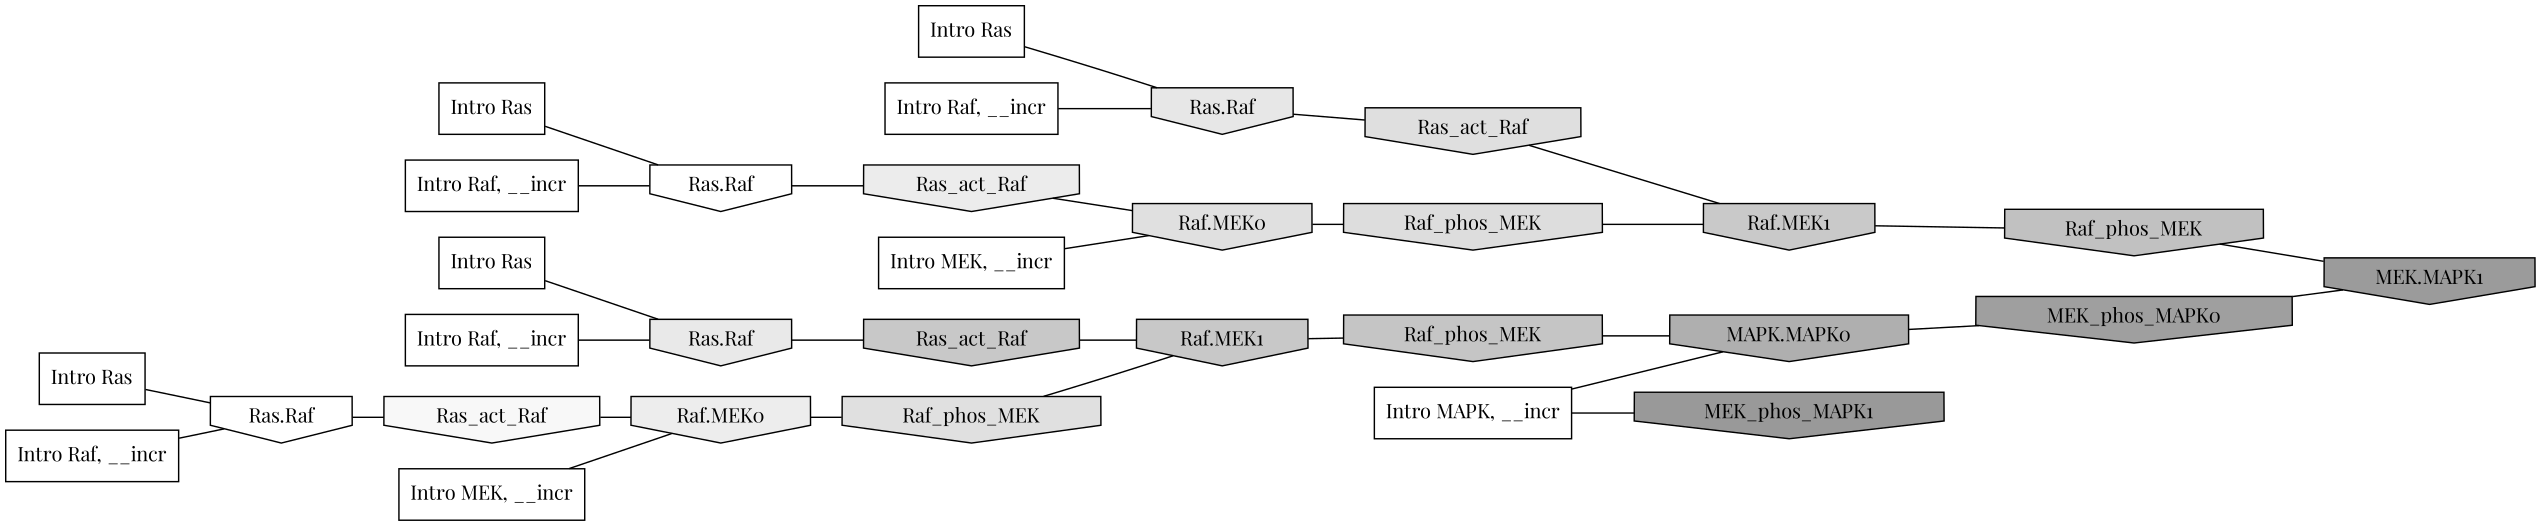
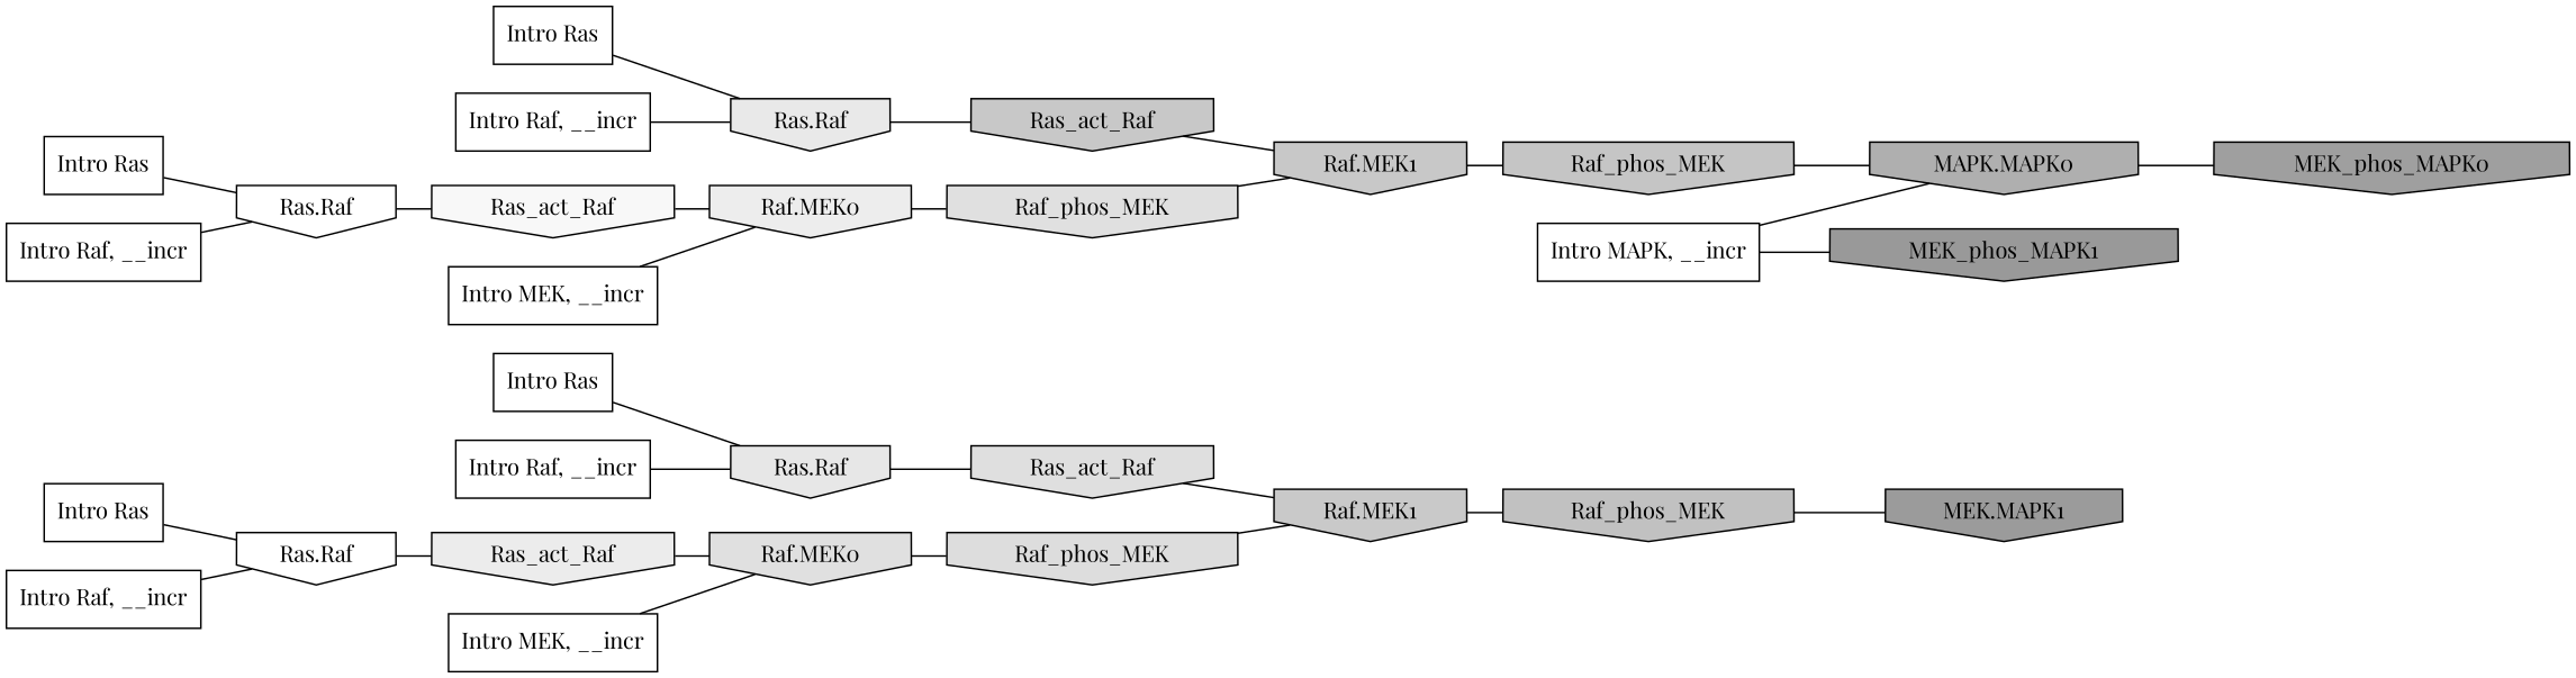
  digraph {
    fontname="Playfair Display"
    rankdir=LR
    ranksep=0.30
    node [fillcolor="0.000 0.000 1.000" fontname="Playfair Display" shape=invhouse style=filled]
    edge [color="0.000 0.000 0.000" dir=none fontname="Playfair Display"]
    n1 [label="Intro Ras" shape=rectangle]
    n2 [fillcolor="0.000 0.000 0.905" label="Ras.Raf"]
    n3 [fillcolor="0.000 0.000 0.872" label=Ras_act_Raf]
    n4 [label="Intro Ras" shape=rectangle]
    n5 [fillcolor="0.000 0.000 0.912" label="Ras.Raf"]
    n6 [fillcolor="0.000 0.000 0.783" label=Ras_act_Raf]
    n7 [label="Intro Ras" shape=rectangle]
    n8 [label="Ras.Raf"]
    n9 [fillcolor="0.000 0.000 0.923" label=Ras_act_Raf]
    n10 [label="Intro Ras" shape=rectangle]
    n11 [label="Ras.Raf"]
    n12 [fillcolor="0.000 0.000 0.971" label=Ras_act_Raf]
    n13 [label="Intro Raf, __incr" shape=rectangle]
    n14 [label="Intro Raf, __incr" shape=rectangle]
    n15 [label="Intro Raf, __incr" shape=rectangle]
    n16 [label="Intro Raf, __incr" shape=rectangle]
    n17 [label="Intro MEK, __incr" shape=rectangle]
    n18 [fillcolor="0.000 0.000 0.876" label="Raf.MEK0"]
    n19 [fillcolor="0.000 0.000 0.864" label=Raf_phos_MEK]
    n20 [label="Intro MEK, __incr" shape=rectangle]
    n21 [fillcolor="0.000 0.000 0.928" label="Raf.MEK0"]
    n22 [fillcolor="0.000 0.000 0.877" label=Raf_phos_MEK]
    n23 [label="Intro MAPK, __incr" shape=rectangle]
    n24 [fillcolor="0.000 0.000 0.687" label="MAPK.MAPK0"]
    n25 [fillcolor="0.000 0.000 0.600" label=MEK_phos_MAPK1]
    n26 [fillcolor="0.000 0.000 0.624" label=MEK_phos_MAPK0]
    n27 [fillcolor="0.000 0.000 0.783" label="Raf.MEK1"]
    n28 [fillcolor="0.000 0.000 0.786" label="Raf.MEK1"]
    n29 [fillcolor="0.000 0.000 0.772" label=Raf_phos_MEK]
    n30 [fillcolor="0.000 0.000 0.757" label=Raf_phos_MEK]
    n31 [fillcolor="0.000 0.000 0.606" label="MEK.MAPK1"]
    n1 -> n2
    n2 -> n3
    n3 -> n28
    n4 -> n5
    n5 -> n6
    n6 -> n27
    n7 -> n8
    n8 -> n9
    n9 -> n18
    n10 -> n11
    n11 -> n12
    n12 -> n21
    n13 -> n11
    n14 -> n8
    n15 -> n2
    n16 -> n5
    n17 -> n18
    n18 -> n19
    n19 -> n28
    n20 -> n21
    n21 -> n22
    n22 -> n27
    n23 -> n24
    n23 -> n25
    n24 -> n26
-   n26 -> n31
    n27 -> n29
    n28 -> n30
    n29 -> n24
    n30 -> n31
  }
